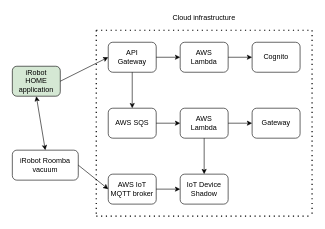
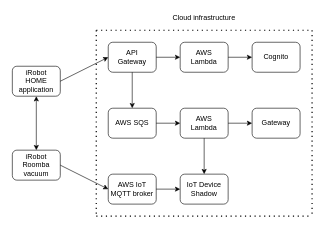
  <mxCell id="0" />
  <mxCell id="1" parent="0" />
- <mxCell id="2" value="iRobot &lt;br&gt;HOME application" style="rounded=1;whiteSpace=wrap;html=1;fillColor=#d5e8d4;" vertex="1" parent="1"><mxGeometry x="20" y="110" width="80" height="50" as="geometry" /></mxCell>
- <mxCell id="3" value="iRobot Roomba vacuum" style="rounded=1;whiteSpace=wrap;html=1;" vertex="1" parent="1"><mxGeometry x="20" y="250" width="110" height="50" as="geometry" /></mxCell>
+ <mxCell id="2" value="iRobot &lt;br&gt;HOME application" style="rounded=1;whiteSpace=wrap;html=1;" vertex="1" parent="1"><mxGeometry x="20" y="110" width="80" height="50" as="geometry" /></mxCell>
+ <mxCell id="3" value="iRobot Roomba vacuum" style="rounded=1;whiteSpace=wrap;html=1;" vertex="1" parent="1"><mxGeometry x="20" y="250" width="80" height="50" as="geometry" /></mxCell>
  <mxCell id="4" value="API &lt;br&gt;Gateway" style="rounded=1;whiteSpace=wrap;html=1;" vertex="1" parent="1"><mxGeometry x="180" y="70" width="80" height="50" as="geometry" /></mxCell>
  <mxCell id="5" value="AWS IoT MQTT broker" style="rounded=1;whiteSpace=wrap;html=1;" vertex="1" parent="1"><mxGeometry x="180" y="290" width="80" height="50" as="geometry" /></mxCell>
  <mxCell id="6" value="IoT Device Shadow" style="rounded=1;whiteSpace=wrap;html=1;" vertex="1" parent="1"><mxGeometry x="300" y="290" width="80" height="50" as="geometry" /></mxCell>
  <mxCell id="7" value="AWS SQS" style="rounded=1;whiteSpace=wrap;html=1;" vertex="1" parent="1"><mxGeometry x="180" y="180" width="80" height="50" as="geometry" /></mxCell>
  <mxCell id="8" value="AWS &lt;br&gt;Lambda" style="rounded=1;whiteSpace=wrap;html=1;" vertex="1" parent="1"><mxGeometry x="300" y="180" width="80" height="50" as="geometry" /></mxCell>
  <mxCell id="9" value="Gateway" style="rounded=1;whiteSpace=wrap;html=1;" vertex="1" parent="1"><mxGeometry x="420" y="180" width="80" height="50" as="geometry" /></mxCell>
  <mxCell id="10" value="Cognito" style="rounded=1;whiteSpace=wrap;html=1;" vertex="1" parent="1"><mxGeometry x="420" y="70" width="80" height="50" as="geometry" /></mxCell>
  <mxCell id="11" value="AWS &lt;br&gt;Lambda" style="rounded=1;whiteSpace=wrap;html=1;" vertex="1" parent="1"><mxGeometry x="300" y="70" width="80" height="50" as="geometry" /></mxCell>
  <mxCell id="12" value="" style="endArrow=none;dashed=1;html=1;dashPattern=1 3;strokeWidth=2;" edge="1" parent="1"><mxGeometry width="50" height="50" relative="1" as="geometry"><mxPoint x="160" y="50" as="sourcePoint" /><mxPoint x="160" y="360" as="targetPoint" /></mxGeometry></mxCell>
  <mxCell id="13" value="" style="endArrow=none;dashed=1;html=1;dashPattern=1 3;strokeWidth=2;" edge="1" parent="1"><mxGeometry width="50" height="50" relative="1" as="geometry"><mxPoint x="160" y="360" as="sourcePoint" /><mxPoint x="520" y="360" as="targetPoint" /></mxGeometry></mxCell>
  <mxCell id="14" value="" style="endArrow=none;dashed=1;html=1;dashPattern=1 3;strokeWidth=2;" edge="1" parent="1"><mxGeometry width="50" height="50" relative="1" as="geometry"><mxPoint x="520" y="50" as="sourcePoint" /><mxPoint x="520" y="360" as="targetPoint" /></mxGeometry></mxCell>
  <mxCell id="15" value="" style="endArrow=none;dashed=1;html=1;dashPattern=1 3;strokeWidth=2;" edge="1" parent="1"><mxGeometry width="50" height="50" relative="1" as="geometry"><mxPoint x="160" y="50" as="sourcePoint" /><mxPoint x="520" y="50" as="targetPoint" /></mxGeometry></mxCell>
  <mxCell id="16" value="" style="endArrow=classic;html=1;exitX=1;exitY=0.5;exitDx=0;exitDy=0;entryX=0;entryY=0.5;entryDx=0;entryDy=0;" edge="1" parent="1" source="2" target="4"><mxGeometry width="50" height="50" relative="1" as="geometry"><mxPoint x="300" y="270" as="sourcePoint" /><mxPoint x="350" y="220" as="targetPoint" /></mxGeometry></mxCell>
  <mxCell id="17" value="" style="endArrow=classic;html=1;exitX=0.5;exitY=1;exitDx=0;exitDy=0;entryX=0.5;entryY=0;entryDx=0;entryDy=0;" edge="1" parent="1" source="4" target="7"><mxGeometry width="50" height="50" relative="1" as="geometry"><mxPoint x="300" y="270" as="sourcePoint" /><mxPoint x="350" y="220" as="targetPoint" /></mxGeometry></mxCell>
  <mxCell id="18" value="" style="endArrow=classic;html=1;exitX=1;exitY=0.5;exitDx=0;exitDy=0;entryX=0;entryY=0.5;entryDx=0;entryDy=0;" edge="1" parent="1" source="7" target="8"><mxGeometry width="50" height="50" relative="1" as="geometry"><mxPoint x="300" y="270" as="sourcePoint" /><mxPoint x="350" y="220" as="targetPoint" /></mxGeometry></mxCell>
  <mxCell id="19" value="" style="endArrow=classic;html=1;entryX=0.5;entryY=0;entryDx=0;entryDy=0;exitX=0.5;exitY=1;exitDx=0;exitDy=0;" edge="1" parent="1" source="8" target="6"><mxGeometry width="50" height="50" relative="1" as="geometry"><mxPoint x="300" y="270" as="sourcePoint" /><mxPoint x="350" y="220" as="targetPoint" /></mxGeometry></mxCell>
  <mxCell id="20" value="" style="endArrow=classic;html=1;exitX=1;exitY=0.5;exitDx=0;exitDy=0;entryX=0;entryY=0.5;entryDx=0;entryDy=0;" edge="1" parent="1" source="5" target="6"><mxGeometry width="50" height="50" relative="1" as="geometry"><mxPoint x="300" y="270" as="sourcePoint" /><mxPoint x="350" y="220" as="targetPoint" /></mxGeometry></mxCell>
  <mxCell id="21" value="" style="endArrow=classic;html=1;exitX=1;exitY=0.5;exitDx=0;exitDy=0;entryX=0;entryY=0.5;entryDx=0;entryDy=0;" edge="1" parent="1" source="3" target="5"><mxGeometry width="50" height="50" relative="1" as="geometry"><mxPoint x="300" y="270" as="sourcePoint" /><mxPoint x="350" y="220" as="targetPoint" /></mxGeometry></mxCell>
  <mxCell id="22" value="" style="endArrow=classic;html=1;exitX=1;exitY=0.5;exitDx=0;exitDy=0;entryX=0;entryY=0.5;entryDx=0;entryDy=0;" edge="1" parent="1" source="8" target="9"><mxGeometry width="50" height="50" relative="1" as="geometry"><mxPoint x="300" y="270" as="sourcePoint" /><mxPoint x="350" y="220" as="targetPoint" /></mxGeometry></mxCell>
  <mxCell id="23" value="" style="endArrow=classic;html=1;exitX=1;exitY=0.5;exitDx=0;exitDy=0;entryX=0;entryY=0.5;entryDx=0;entryDy=0;" edge="1" parent="1" source="11" target="10"><mxGeometry width="50" height="50" relative="1" as="geometry"><mxPoint x="300" y="270" as="sourcePoint" /><mxPoint x="350" y="220" as="targetPoint" /></mxGeometry></mxCell>
  <mxCell id="24" value="" style="endArrow=classic;html=1;exitX=1;exitY=0.5;exitDx=0;exitDy=0;entryX=0;entryY=0.5;entryDx=0;entryDy=0;" edge="1" parent="1" source="4" target="11"><mxGeometry width="50" height="50" relative="1" as="geometry"><mxPoint x="300" y="270" as="sourcePoint" /><mxPoint x="350" y="220" as="targetPoint" /></mxGeometry></mxCell>
  <mxCell id="25" value="" style="endArrow=classic;startArrow=classic;html=1;exitX=0.5;exitY=1;exitDx=0;exitDy=0;entryX=0.5;entryY=0;entryDx=0;entryDy=0;" edge="1" parent="1" source="2" target="3"><mxGeometry width="50" height="50" relative="1" as="geometry"><mxPoint x="220" y="270" as="sourcePoint" /><mxPoint x="270" y="220" as="targetPoint" /></mxGeometry></mxCell>
  <mxCell id="26" value="Cloud infrastructure" style="text;html=1;strokeColor=none;fillColor=none;align=center;verticalAlign=middle;whiteSpace=wrap;rounded=0;" vertex="1" parent="1"><mxGeometry x="160" y="20" width="360" height="20" as="geometry" /></mxCell>
